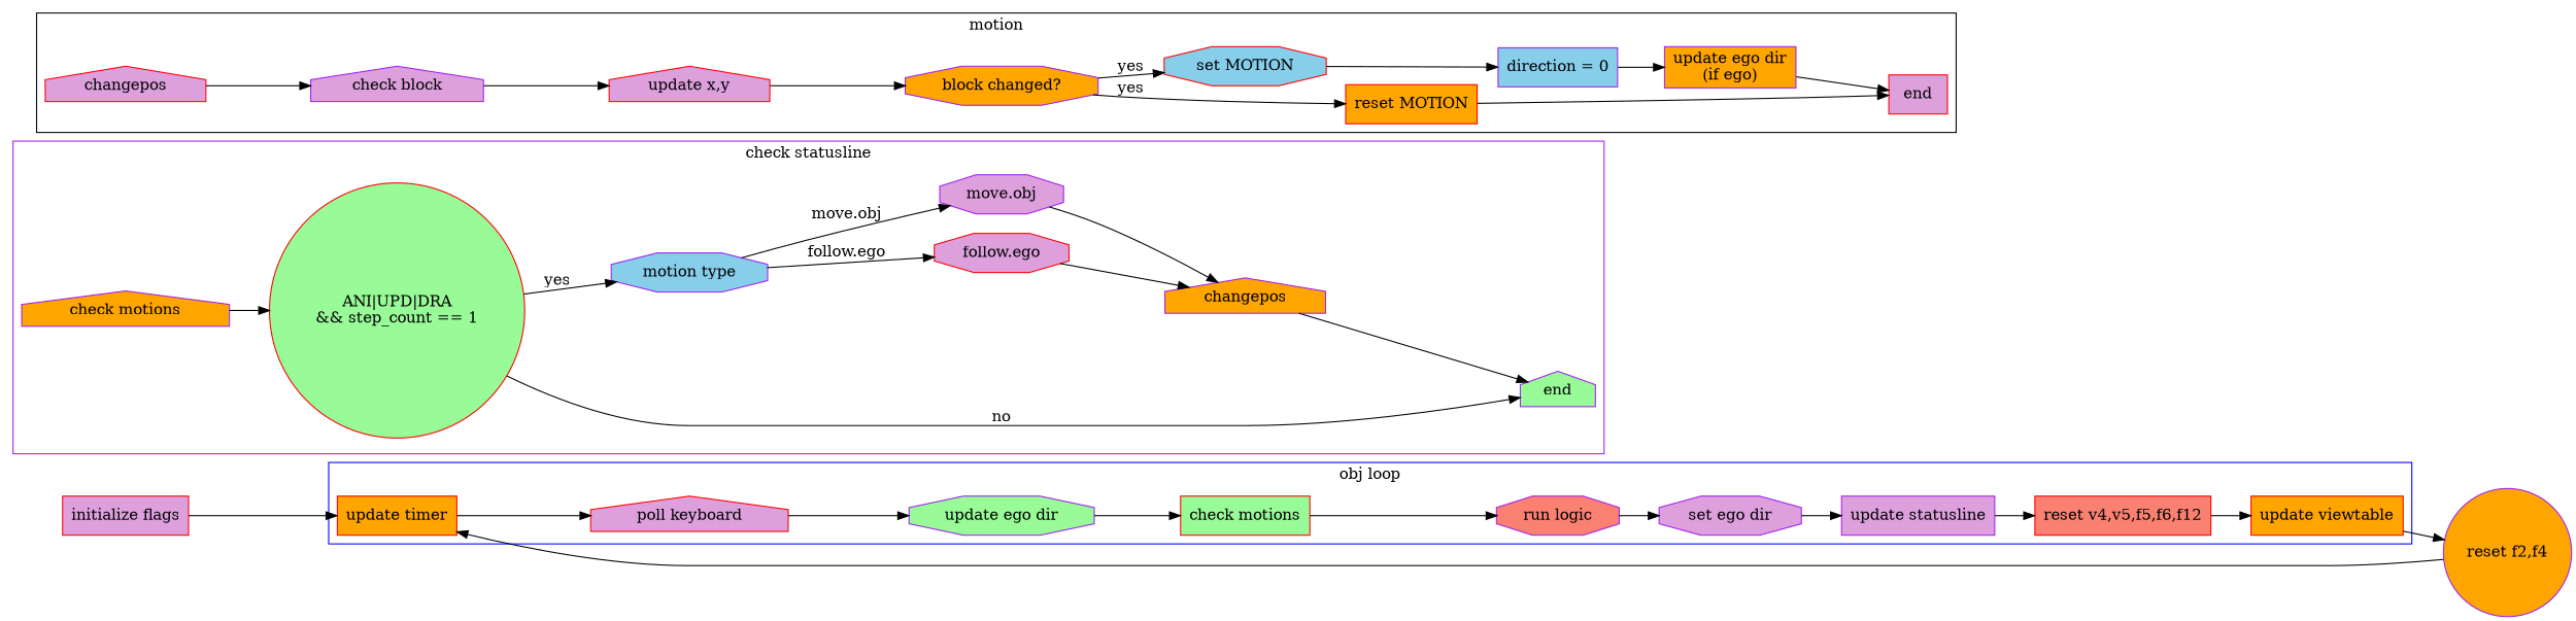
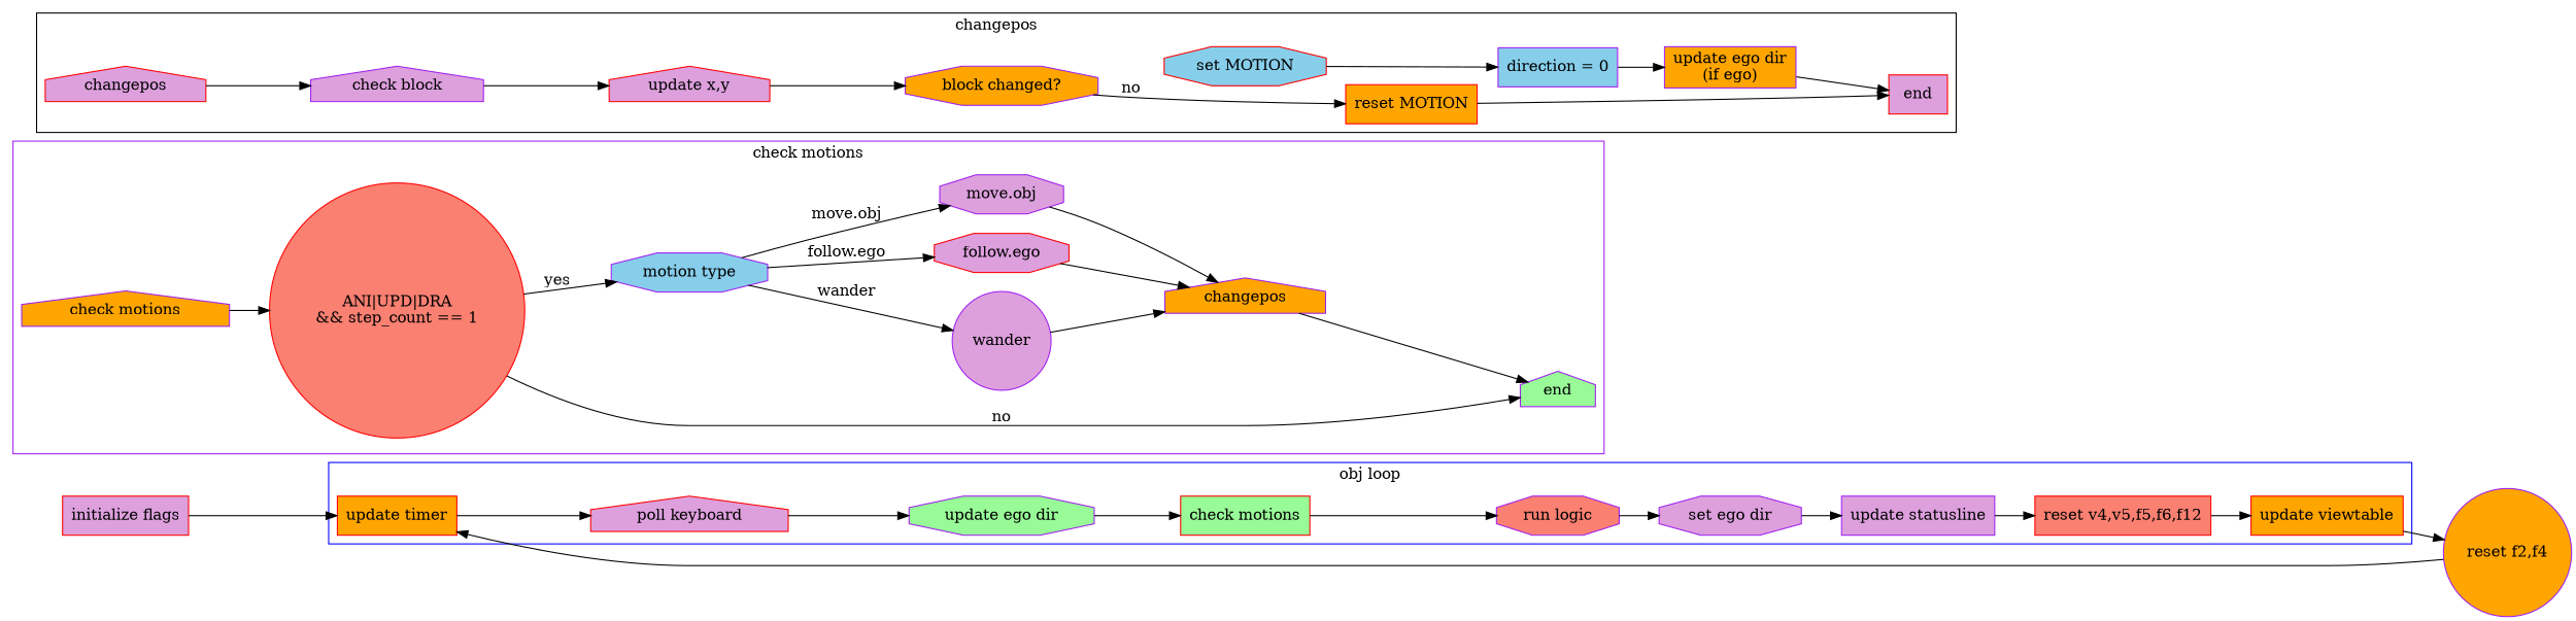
  digraph {
    rankdir=LR
    node [color=purple fillcolor=plum shape=box style=filled]
    "check motions" [color=red fillcolor=palegreen]
    "run logic" [fillcolor=salmon shape=octagon]
    "update viewtable" [color=red fillcolor=orange]
    n4 [color=red fillcolor=orange label="update timer"]
    "poll keyboard" [color=red shape=house]
    "update ego dir" [fillcolor=palegreen shape=octagon]
    "set ego dir" [shape=octagon]
    "update statusline"
    "reset v4,v5,f5,f6,f12" [color=red fillcolor=salmon]
+   wander [shape=circle]
    changepos [fillcolor=orange shape=house]
    "follow.ego" [color=red shape=octagon]
    "move.obj" [shape=octagon]
    n14 [fillcolor=palegreen label=end shape=house]
    n15 [fillcolor=orange label="check motions" shape=house]
-   n16 [color=red fillcolor=palegreen label="ANI|UPD|DRA\n&& step_count == 1" shape=circle]
+   n16 [color=red fillcolor=salmon label="ANI|UPD|DRA\n&& step_count == 1" shape=circle]
    "motion type" [fillcolor=skyblue shape=octagon]
    n18 [color=red label=changepos shape=house]
    "check block" [shape=house]
    "update x,y" [color=red shape=house]
    "block changed?" [fillcolor=orange shape=octagon]
    "reset MOTION" [color=red fillcolor=orange]
    "set MOTION" [color=red fillcolor=skyblue shape=octagon]
    n24 [color=red label=end]
    "direction = 0" [fillcolor=skyblue]
    "update ego dir\n(if ego)" [fillcolor=orange]
    "reset f2,f4" [fillcolor=orange shape=circle]
    "initialize flags" [color=red]
    subgraph cluster_1 {
      color=blue
      label="obj loop"
      "check motions"
      "run logic"
      "update viewtable"
      n4
      "poll keyboard"
      "update ego dir"
      "set ego dir"
      "update statusline"
      "reset v4,v5,f5,f6,f12"
    }
    subgraph cluster_2 {
      color=purple
-     label="check statusline"
+     label="check motions"
+     wander
      changepos
      "follow.ego"
      "move.obj"
      n14
      n15
      n16
      "motion type"
    }
    subgraph cluster_3 {
      color="dark green"
-     label=motion
+     label=changepos
      n18
      "check block"
      "update x,y"
      "block changed?"
      "reset MOTION"
      "set MOTION"
      n24
      "direction = 0"
      "update ego dir\n(if ego)"
    }
    "check motions" -> "run logic"
    "run logic" -> "set ego dir"
    "update viewtable" -> "reset f2,f4"
    n4 -> "poll keyboard"
    "poll keyboard" -> "update ego dir"
    "update ego dir" -> "check motions"
    "set ego dir" -> "update statusline"
    "update statusline" -> "reset v4,v5,f5,f6,f12"
    "reset v4,v5,f5,f6,f12" -> "update viewtable"
+   wander -> changepos
    changepos -> n14
    "follow.ego" -> changepos
    "move.obj" -> changepos
    n15 -> n16
    n16 -> n14 [label=no]
    n16 -> "motion type" [label=yes]
+   "motion type" -> wander [label=wander]
    "motion type" -> "follow.ego" [label="follow.ego"]
    "motion type" -> "move.obj" [label="move.obj"]
    n18 -> "check block"
    "check block" -> "update x,y"
    "update x,y" -> "block changed?"
-   "block changed?" -> "reset MOTION" [label=yes]
-   "block changed?" -> "set MOTION" [label=yes]
+   "block changed?" -> "reset MOTION" [label=no]
    "reset MOTION" -> n24
    "set MOTION" -> "direction = 0"
    "direction = 0" -> "update ego dir\n(if ego)"
    "update ego dir\n(if ego)" -> n24
    "reset f2,f4" -> n4
    "initialize flags" -> n4
  }
